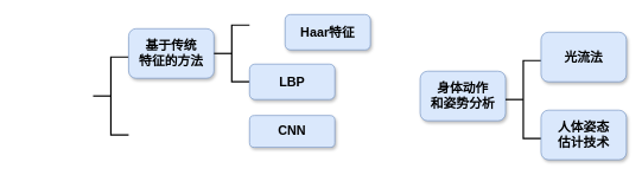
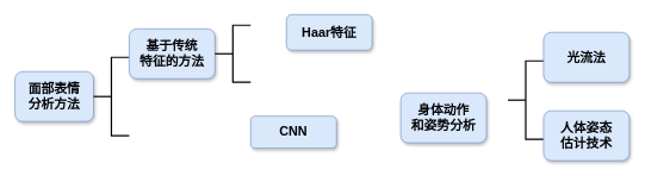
  <mxCell id="0" />
  <mxCell id="1" parent="0" />
+ <mxCell id="2" value="&lt;font style=&quot;font-size: 18px;&quot;&gt;&lt;b&gt;面部表情&lt;/b&gt;&lt;/font&gt;&lt;div&gt;&lt;font style=&quot;font-size: 18px;&quot;&gt;&lt;b&gt;分析方法&lt;/b&gt;&lt;/font&gt;&lt;/div&gt;" style="rounded=1;whiteSpace=wrap;html=1;fillColor=#dae8fc;strokeColor=#6c8ebf;gradientColor=none;glass=0;shadow=1;" vertex="1" parent="1"><mxGeometry x="20" y="100" width="110" height="70" as="geometry" /></mxCell>
  <mxCell id="3" value="" style="strokeWidth=2;html=1;shape=mxgraph.flowchart.annotation_2;align=left;labelPosition=right;pointerEvents=1;" vertex="1" parent="1"><mxGeometry x="130" y="80" width="50" height="110" as="geometry" /></mxCell>
  <mxCell id="4" value="&lt;span style=&quot;font-size: 18px;&quot;&gt;&lt;b&gt;基于传统&lt;/b&gt;&lt;/span&gt;&lt;div&gt;&lt;span style=&quot;font-size: 18px;&quot;&gt;&lt;b&gt;特征的方法&lt;/b&gt;&lt;/span&gt;&lt;/div&gt;" style="rounded=1;whiteSpace=wrap;html=1;fillColor=#dae8fc;strokeColor=#6c8ebf;gradientColor=none;glass=0;shadow=1;" vertex="1" parent="1"><mxGeometry x="180" y="40" width="120" height="70" as="geometry" /></mxCell>
  <mxCell id="5" value="" style="strokeWidth=2;html=1;shape=mxgraph.flowchart.annotation_2;align=left;labelPosition=right;pointerEvents=1;" vertex="1" parent="1"><mxGeometry x="300" y="35" width="50" height="80" as="geometry" /></mxCell>
  <mxCell id="6" value="&lt;span style=&quot;font-size: 18px;&quot;&gt;&lt;b&gt;Haar特征&lt;/b&gt;&lt;/span&gt;" style="rounded=1;whiteSpace=wrap;html=1;fillColor=#dae8fc;strokeColor=#6c8ebf;gradientColor=none;glass=0;shadow=1;" vertex="1" parent="1"><mxGeometry x="400" y="20" width="120" height="50" as="geometry" /></mxCell>
- <mxCell id="7" value="&lt;span style=&quot;font-size: 18px;&quot;&gt;&lt;b&gt;LBP&lt;/b&gt;&lt;/span&gt;" style="rounded=1;whiteSpace=wrap;html=1;fillColor=#dae8fc;strokeColor=#6c8ebf;gradientColor=none;glass=0;shadow=1;" vertex="1" parent="1"><mxGeometry x="350" y="90" width="120" height="50" as="geometry" /></mxCell>
  <mxCell id="8" value="&lt;span style=&quot;font-size: 18px;&quot;&gt;&lt;b&gt;CNN&lt;/b&gt;&lt;/span&gt;" style="rounded=1;whiteSpace=wrap;html=1;fillColor=#dae8fc;strokeColor=#6c8ebf;gradientColor=none;glass=0;shadow=1;" vertex="1" parent="1"><mxGeometry x="350" y="162.5" width="120" height="45" as="geometry" /></mxCell>
- <mxCell id="9" value="&lt;span style=&quot;font-size: 18px;&quot;&gt;&lt;b&gt;身体动作&lt;/b&gt;&lt;/span&gt;&lt;div&gt;&lt;span style=&quot;font-size: 18px;&quot;&gt;&lt;b&gt;和&lt;/b&gt;&lt;/span&gt;&lt;b style=&quot;font-size: 18px; background-color: initial;&quot;&gt;姿势分析&lt;/b&gt;&lt;/div&gt;" style="rounded=1;whiteSpace=wrap;html=1;fillColor=#dae8fc;strokeColor=#6c8ebf;gradientColor=none;glass=0;shadow=1;" vertex="1" parent="1"><mxGeometry x="590" y="100" width="120" height="70" as="geometry" /></mxCell>
+ <mxCell id="9" value="&lt;span style=&quot;font-size: 18px;&quot;&gt;&lt;b&gt;身体动作&lt;/b&gt;&lt;/span&gt;&lt;div&gt;&lt;span style=&quot;font-size: 18px;&quot;&gt;&lt;b&gt;和&lt;/b&gt;&lt;/span&gt;&lt;b style=&quot;font-size: 18px; background-color: initial;&quot;&gt;姿势分析&lt;/b&gt;&lt;/div&gt;" style="rounded=1;whiteSpace=wrap;html=1;fillColor=#dae8fc;strokeColor=#6c8ebf;gradientColor=none;glass=0;shadow=1;" vertex="1" parent="1"><mxGeometry x="560" y="130" width="120" height="70" as="geometry" /></mxCell>
  <mxCell id="10" value="" style="strokeWidth=2;html=1;shape=mxgraph.flowchart.annotation_2;align=left;labelPosition=right;pointerEvents=1;" vertex="1" parent="1"><mxGeometry x="710" y="85" width="50" height="110" as="geometry" /></mxCell>
  <mxCell id="11" value="&lt;span style=&quot;font-size: 18px;&quot;&gt;&lt;b&gt;光流法&lt;/b&gt;&lt;/span&gt;" style="rounded=1;whiteSpace=wrap;html=1;fillColor=#dae8fc;strokeColor=#6c8ebf;gradientColor=none;glass=0;shadow=1;" vertex="1" parent="1"><mxGeometry x="760" y="45" width="120" height="70" as="geometry" /></mxCell>
  <mxCell id="12" value="&lt;span style=&quot;font-size: 18px;&quot;&gt;&lt;b&gt;人体姿态&lt;/b&gt;&lt;/span&gt;&lt;div&gt;&lt;span style=&quot;font-size: 18px;&quot;&gt;&lt;b&gt;估计技术&lt;/b&gt;&lt;/span&gt;&lt;/div&gt;" style="rounded=1;whiteSpace=wrap;html=1;fillColor=#dae8fc;strokeColor=#6c8ebf;gradientColor=none;glass=0;shadow=1;" vertex="1" parent="1"><mxGeometry x="760" y="155" width="120" height="70" as="geometry" /></mxCell>
